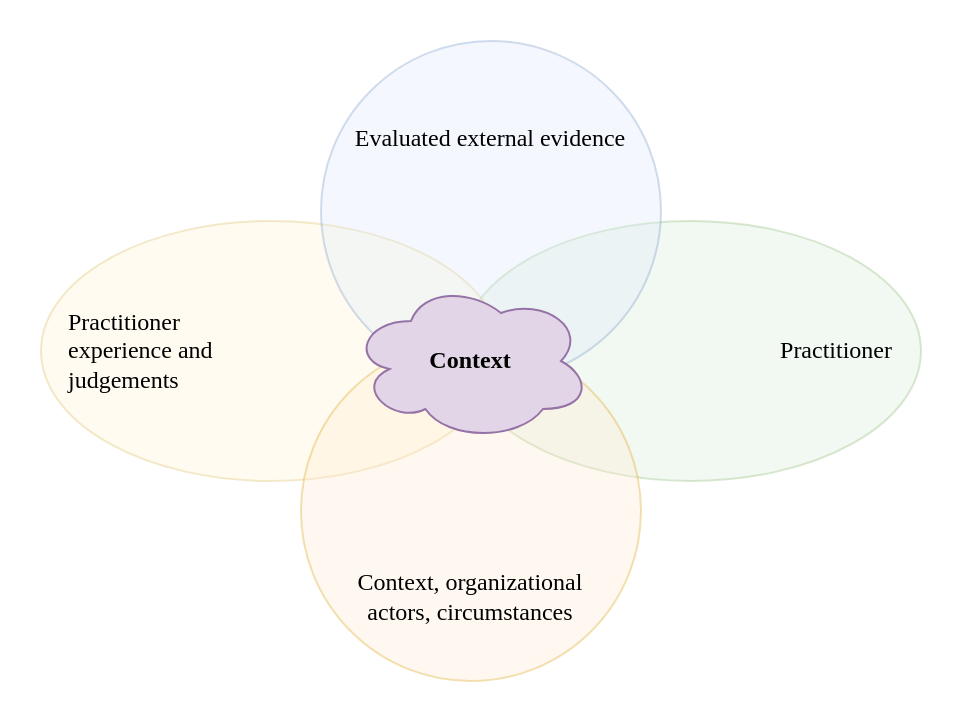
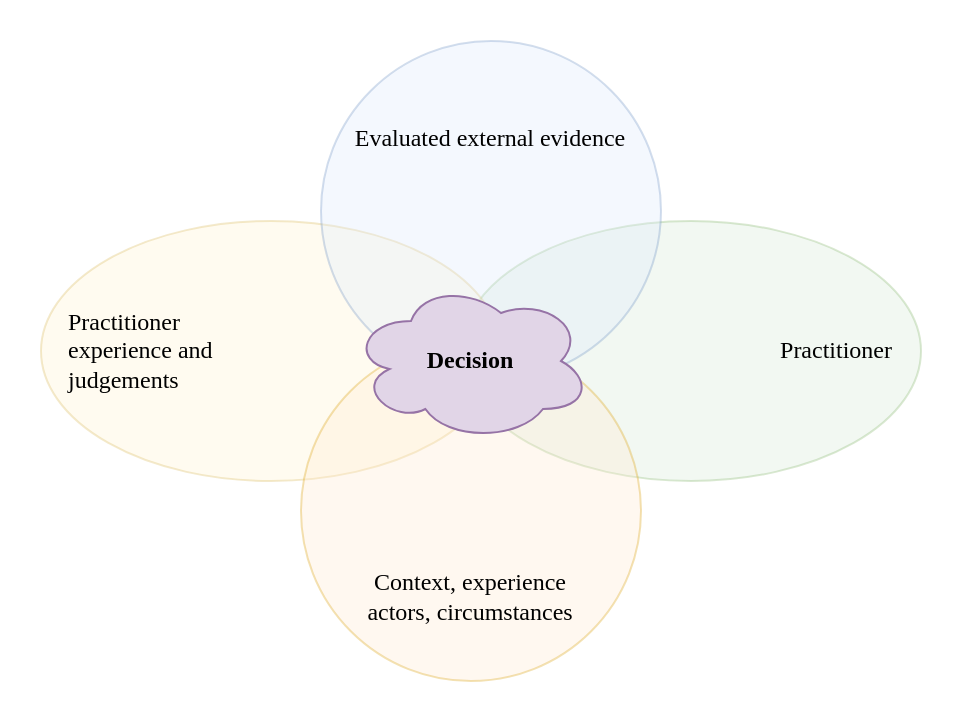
  <mxCell id="0" />
  <mxCell id="1" parent="0" />
  <mxCell id="2" value="&lt;font face=&quot;Times New Roman&quot;&gt;Practitioner&amp;nbsp; &amp;nbsp;&amp;nbsp;&lt;/font&gt;" style="ellipse;whiteSpace=wrap;html=1;fillColor=#d5e8d4;strokeColor=#82b366;opacity=30;align=right;" vertex="1" parent="1"><mxGeometry x="230" y="110" width="230" height="130" as="geometry" /></mxCell>
  <mxCell id="3" value="&lt;font face=&quot;Times New Roman&quot;&gt;&amp;nbsp; &amp;nbsp; Practitioner&lt;br&gt;&amp;nbsp; &amp;nbsp; experience and&lt;br&gt;&amp;nbsp; &amp;nbsp; judgements&lt;/font&gt;" style="ellipse;whiteSpace=wrap;html=1;fillColor=#fff2cc;strokeColor=#d6b656;opacity=30;align=left;" vertex="1" parent="1"><mxGeometry x="20" y="110" width="230" height="130" as="geometry" /></mxCell>
  <mxCell id="4" value="&lt;font face=&quot;Times New Roman&quot;&gt;Evaluated external evidence&lt;/font&gt;&lt;div&gt;&lt;font face=&quot;Times New Roman&quot;&gt;&lt;br&gt;&lt;/font&gt;&lt;/div&gt;&lt;div&gt;&lt;font face=&quot;Times New Roman&quot;&gt;&lt;br&gt;&lt;/font&gt;&lt;/div&gt;&lt;div&gt;&lt;font face=&quot;Times New Roman&quot;&gt;&lt;br&gt;&lt;/font&gt;&lt;/div&gt;&lt;div&gt;&lt;font face=&quot;Times New Roman&quot;&gt;&lt;br&gt;&lt;/font&gt;&lt;/div&gt;&lt;div&gt;&lt;font face=&quot;Times New Roman&quot;&gt;&lt;br&gt;&lt;/font&gt;&lt;/div&gt;" style="ellipse;whiteSpace=wrap;html=1;aspect=fixed;fillColor=#dae8fc;strokeColor=#6c8ebf;opacity=30;" vertex="1" parent="1"><mxGeometry x="160" y="20" width="170" height="170" as="geometry" /></mxCell>
- <mxCell id="5" value="&lt;div&gt;&lt;font face=&quot;Times New Roman&quot;&gt;&lt;br&gt;&lt;/font&gt;&lt;/div&gt;&lt;font face=&quot;Times New Roman&quot;&gt;&lt;div&gt;&lt;font face=&quot;Times New Roman&quot;&gt;&lt;br&gt;&lt;/font&gt;&lt;/div&gt;&lt;div&gt;&lt;font face=&quot;Times New Roman&quot;&gt;&lt;br&gt;&lt;/font&gt;&lt;/div&gt;&lt;div&gt;&lt;font face=&quot;Times New Roman&quot;&gt;&lt;br&gt;&lt;/font&gt;&lt;/div&gt;&lt;div&gt;&lt;font face=&quot;Times New Roman&quot;&gt;&lt;br&gt;&lt;/font&gt;&lt;/div&gt;&lt;div&gt;&lt;font face=&quot;Times New Roman&quot;&gt;&lt;br&gt;&lt;/font&gt;&lt;/div&gt;Context, organizational&lt;br&gt;actors, circumstances&lt;/font&gt;" style="ellipse;whiteSpace=wrap;html=1;aspect=fixed;fillColor=#ffe6cc;strokeColor=#d79b00;opacity=30;" vertex="1" parent="1"><mxGeometry x="150" y="170" width="170" height="170" as="geometry" /></mxCell>
- <mxCell id="6" value="&lt;font face=&quot;Times New Roman&quot;&gt;&lt;b&gt;Context&lt;/b&gt;&lt;/font&gt;" style="ellipse;shape=cloud;whiteSpace=wrap;html=1;fillColor=#e1d5e7;strokeColor=#9673a6;" vertex="1" parent="1"><mxGeometry x="175" y="140" width="120" height="80" as="geometry" /></mxCell>
+ <mxCell id="5" value="&lt;div&gt;&lt;font face=&quot;Times New Roman&quot;&gt;&lt;br&gt;&lt;/font&gt;&lt;/div&gt;&lt;font face=&quot;Times New Roman&quot;&gt;&lt;div&gt;&lt;font face=&quot;Times New Roman&quot;&gt;&lt;br&gt;&lt;/font&gt;&lt;/div&gt;&lt;div&gt;&lt;font face=&quot;Times New Roman&quot;&gt;&lt;br&gt;&lt;/font&gt;&lt;/div&gt;&lt;div&gt;&lt;font face=&quot;Times New Roman&quot;&gt;&lt;br&gt;&lt;/font&gt;&lt;/div&gt;&lt;div&gt;&lt;font face=&quot;Times New Roman&quot;&gt;&lt;br&gt;&lt;/font&gt;&lt;/div&gt;&lt;div&gt;&lt;font face=&quot;Times New Roman&quot;&gt;&lt;br&gt;&lt;/font&gt;&lt;/div&gt;Context, experience&lt;br&gt;actors, circumstances&lt;/font&gt;" style="ellipse;whiteSpace=wrap;html=1;aspect=fixed;fillColor=#ffe6cc;strokeColor=#d79b00;opacity=30;" vertex="1" parent="1"><mxGeometry x="150" y="170" width="170" height="170" as="geometry" /></mxCell>
+ <mxCell id="6" value="&lt;font face=&quot;Times New Roman&quot;&gt;&lt;b&gt;Decision&lt;/b&gt;&lt;/font&gt;" style="ellipse;shape=cloud;whiteSpace=wrap;html=1;fillColor=#e1d5e7;strokeColor=#9673a6;" vertex="1" parent="1"><mxGeometry x="175" y="140" width="120" height="80" as="geometry" /></mxCell>
